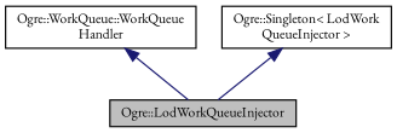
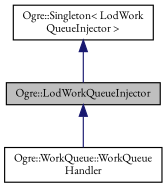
  digraph {
    fontname="EB Garamond"
    node [color=black fontname="EB Garamond" fontsize=10 shape=record]
    edge [color=midnightblue dir=back fontname="EB Garamond" fontsize=10 labelfontname=Helvetica labelfontsize=10 style=solid]
    n1 [fillcolor=grey75 fontcolor=black height=0.2 label="Ogre::LodWorkQueueInjector" style=filled width=0.4]
    n2 [height=0.2 label="Ogre::WorkQueue::WorkQueue\lHandler" width=0.4]
    n3 [height=0.2 label="Ogre::Singleton\< LodWork\lQueueInjector \>" width=0.4]
-   n2 -> n1
+   n1 -> n2
    n3 -> n1
  }
